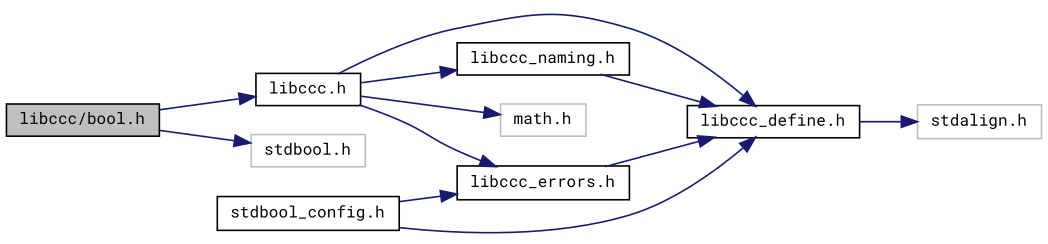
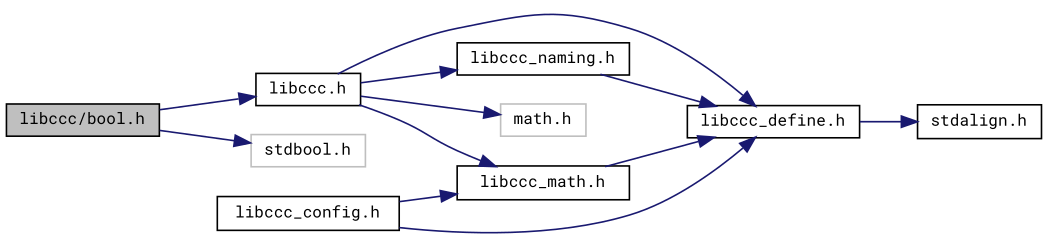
  digraph {
    fontname="Roboto Mono"
    rankdir=LR
    node [color=black fillcolor=white fontname="Roboto Mono" fontsize=10 shape=record style=filled]
    edge [color=midnightblue fontname="Roboto Mono" fontsize=10 labelfontname=Consolas labelfontsize=10 style=solid]
    n1 [fillcolor=grey75 fontcolor=black height=0.2 label="libccc/bool.h" width=0.4]
    n2 [height=0.2 label="libccc.h" width=0.4]
    n3 [color=grey75 height=0.2 label="stdbool.h" width=0.4]
    n4 [height=0.2 label="libccc_define.h" width=0.4]
-   n5 [height=0.2 label="libccc_errors.h" width=0.4]
+   n5 [height=0.2 label="libccc_math.h" width=0.4]
    n6 [height=0.2 label="libccc_naming.h" width=0.4]
    n7 [color=grey75 height=0.2 label="math.h" width=0.4]
-   n8 [color=grey75 height=0.2 label="stdalign.h" width=0.4]
-   n9 [height=0.2 label="stdbool_config.h" width=0.4]
+   n8 [height=0.2 label="stdalign.h" width=0.4]
+   n9 [height=0.2 label="libccc_config.h" width=0.4]
    n1 -> n2
    n1 -> n3
    n2 -> n4
    n2 -> n5
    n2 -> n6
    n2 -> n7
    n4 -> n8
    n5 -> n4
    n6 -> n4
    n9 -> n4
    n9 -> n5
  }
